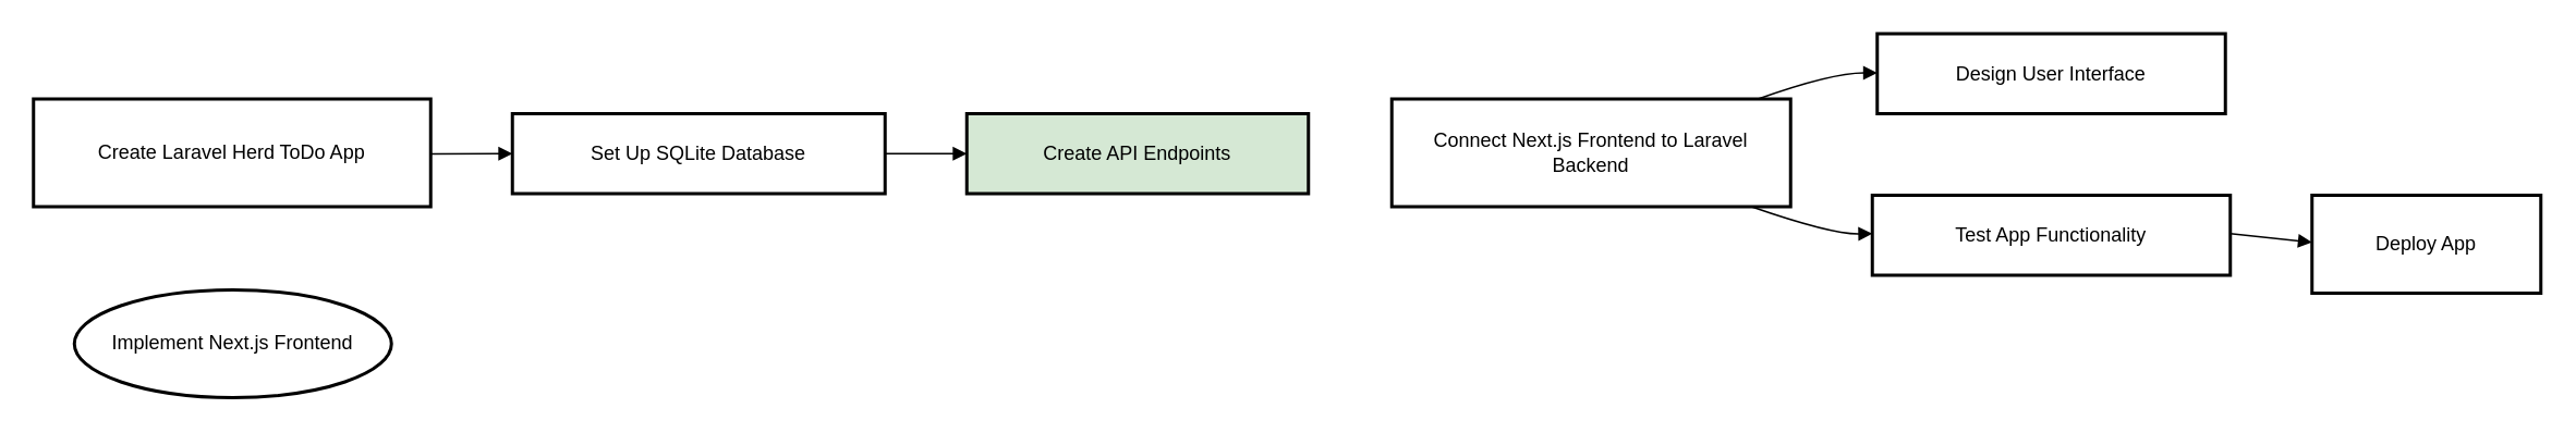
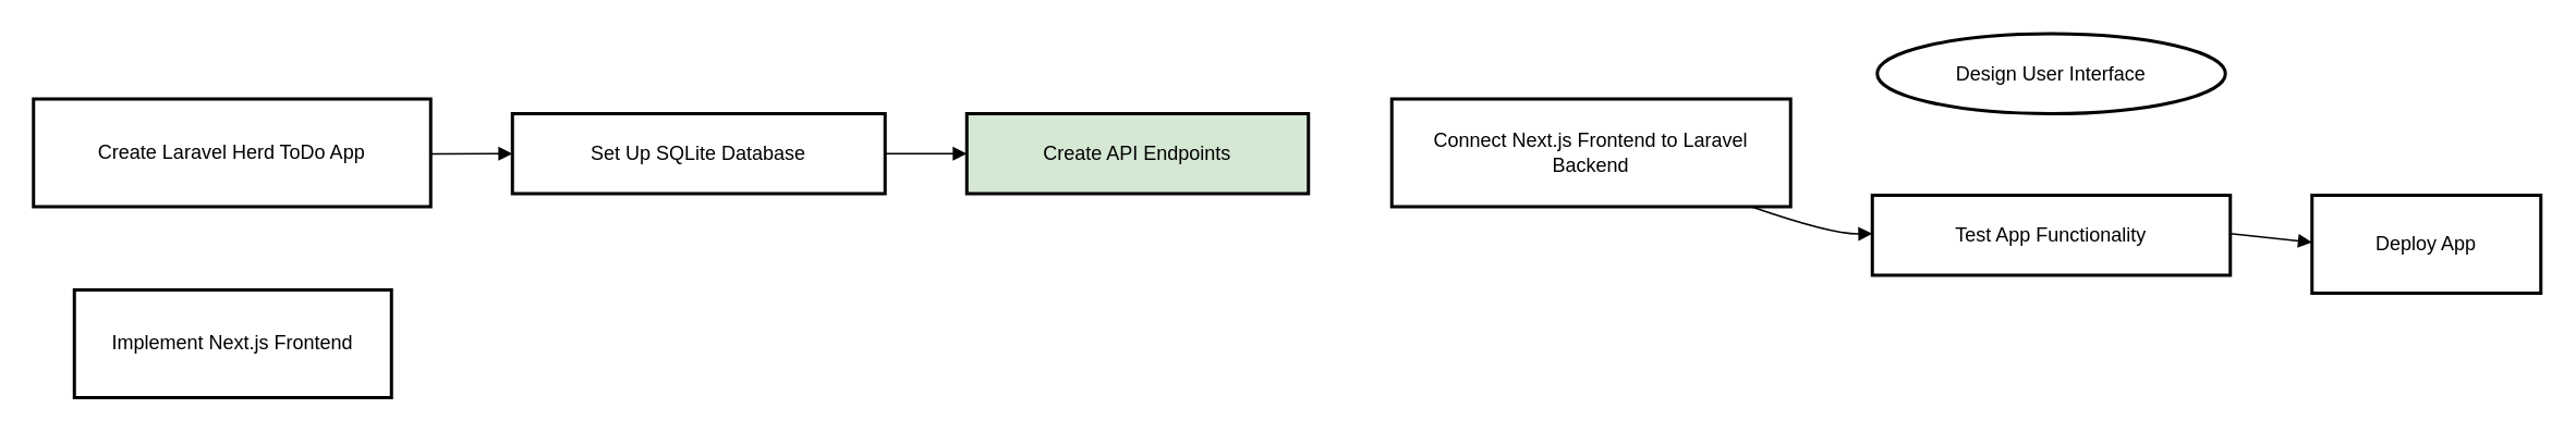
  <mxCell id="0" />
  <mxCell id="1" parent="0" />
  <mxCell id="2" value="Create Laravel Herd ToDo App" style="whiteSpace=wrap;strokeWidth=2;" parent="1" vertex="1"><mxGeometry x="20" y="60" width="243" height="66" as="geometry" /></mxCell>
  <mxCell id="3" value="Set Up SQLite Database" style="whiteSpace=wrap;strokeWidth=2;" parent="1" vertex="1"><mxGeometry x="313" y="69" width="228" height="49" as="geometry" /></mxCell>
- <mxCell id="4" value="Implement Next.js Frontend" style="ellipse;whiteSpace=wrap;strokeWidth=2;" parent="1" vertex="1"><mxGeometry x="45" y="177" width="194" height="66" as="geometry" /></mxCell>
- <mxCell id="5" value="Design User Interface" style="whiteSpace=wrap;strokeWidth=2;" parent="1" vertex="1"><mxGeometry x="1148" y="20" width="213" height="49" as="geometry" /></mxCell>
+ <mxCell id="4" value="Implement Next.js Frontend" style="whiteSpace=wrap;strokeWidth=2;" parent="1" vertex="1"><mxGeometry x="45" y="177" width="194" height="66" as="geometry" /></mxCell>
+ <mxCell id="5" value="Design User Interface" style="ellipse;whiteSpace=wrap;strokeWidth=2;" parent="1" vertex="1"><mxGeometry x="1148" y="20" width="213" height="49" as="geometry" /></mxCell>
  <mxCell id="6" value="Create API Endpoints" style="whiteSpace=wrap;strokeWidth=2;fillColor=#d5e8d4;" parent="1" vertex="1"><mxGeometry x="591" y="69" width="209" height="49" as="geometry" /></mxCell>
  <mxCell id="7" value="Connect Next.js Frontend to Laravel Backend" style="whiteSpace=wrap;strokeWidth=2;" parent="1" vertex="1"><mxGeometry x="851" y="60" width="244" height="66" as="geometry" /></mxCell>
  <mxCell id="8" value="Test App Functionality" style="whiteSpace=wrap;strokeWidth=2;" parent="1" vertex="1"><mxGeometry x="1145" y="119" width="219" height="49" as="geometry" /></mxCell>
  <mxCell id="9" value="Deploy App" style="whiteSpace=wrap;strokeWidth=2;" parent="1" vertex="1"><mxGeometry x="1414" y="119" width="140" height="60" as="geometry" /></mxCell>
  <mxCell id="10" value="" style="curved=1;startArrow=none;endArrow=block;exitX=1;exitY=0.51;entryX=0;entryY=0.5;" parent="1" source="2" target="3" edge="1"><mxGeometry relative="1" as="geometry"><Array as="points" /></mxGeometry></mxCell>
  <mxCell id="11" value="" style="curved=1;startArrow=none;endArrow=block;exitX=1;exitY=0.5;entryX=0;entryY=0.5;" parent="1" source="3" target="6" edge="1"><mxGeometry relative="1" as="geometry"><Array as="points" /></mxGeometry></mxCell>
- <mxCell id="12" value="" style="curved=1;startArrow=none;endArrow=block;exitX=0.91;exitY=0.01;entryX=0;entryY=0.49;" parent="1" source="7" target="5" edge="1"><mxGeometry relative="1" as="geometry"><Array as="points"><mxPoint x="1120" y="44" /></Array></mxGeometry></mxCell>
  <mxCell id="13" value="" style="curved=1;startArrow=none;endArrow=block;exitX=0.91;exitY=1.01;entryX=0;entryY=0.48;" parent="1" source="7" target="8" edge="1"><mxGeometry relative="1" as="geometry"><Array as="points"><mxPoint x="1120" y="143" /></Array></mxGeometry></mxCell>
  <mxCell id="14" value="" style="curved=1;startArrow=none;endArrow=block;exitX=1;exitY=0.48;entryX=0;entryY=0.48;" parent="1" source="8" target="9" edge="1"><mxGeometry relative="1" as="geometry"><Array as="points" /></mxGeometry></mxCell>
